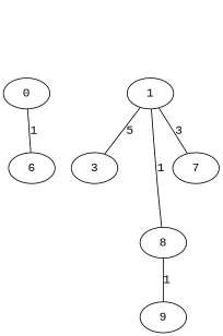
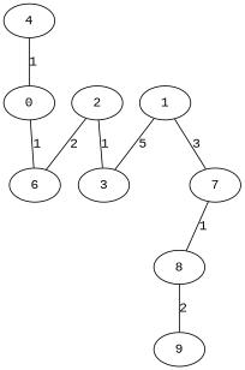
  graph {
    fontname="Liberation Mono"
    node [fontname="Liberation Mono"]
    edge [fontname="Liberation Mono"]
    n1 [label=0]
    6
+   2
    3
    1
    7
    8
+   4
    9
    n1 -- 6 [label=1]
+   2 -- 6 [label=2]
+   2 -- 3 [label=1]
    1 -- 3 [label=5]
    1 -- 7 [label=3]
-   1 -- 8 [label=1]
-   8 -- 9 [label=1]
+   7 -- 8 [label=1]
+   8 -- 9 [label=2]
+   4 -- n1 [label=1]
  }
